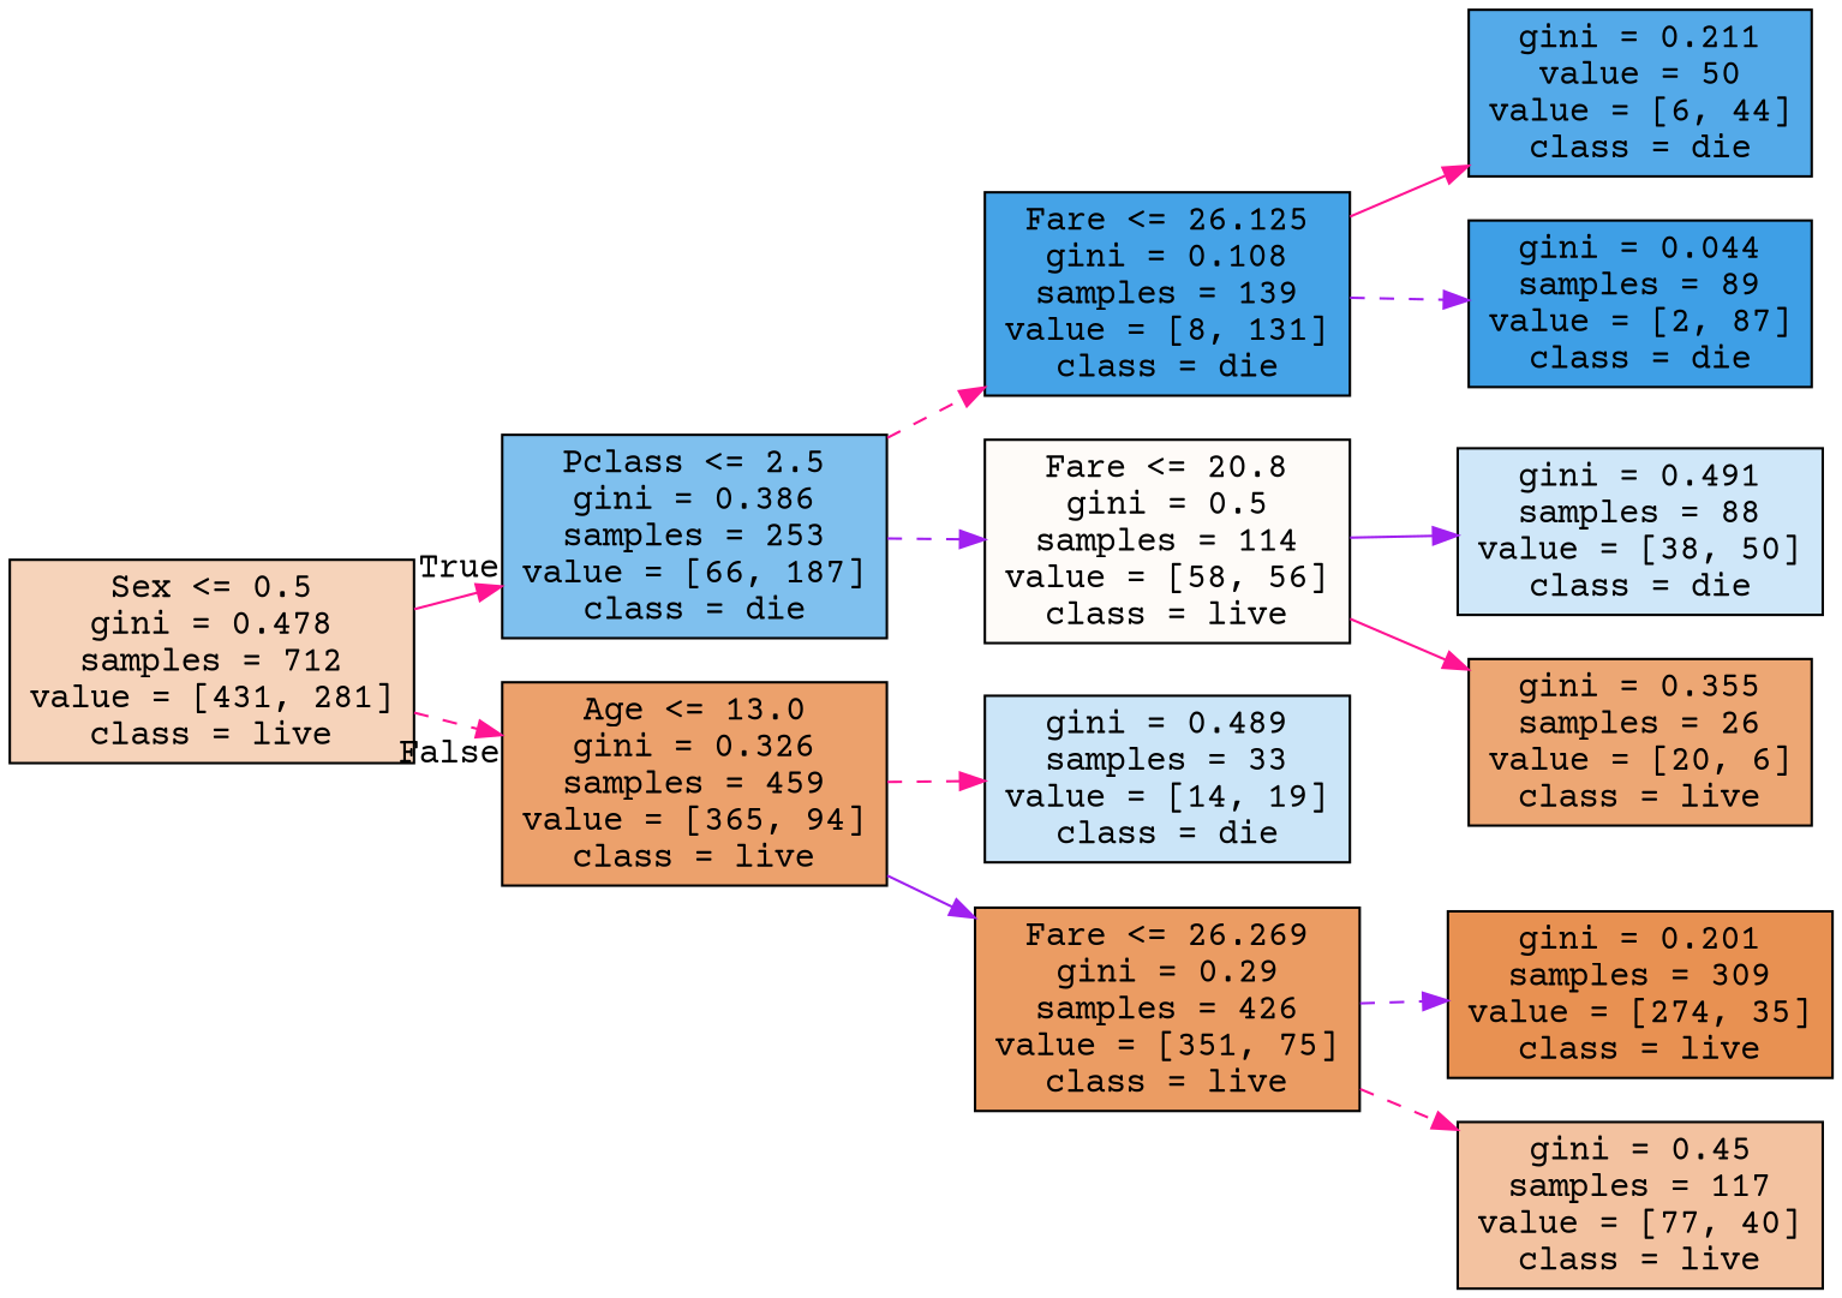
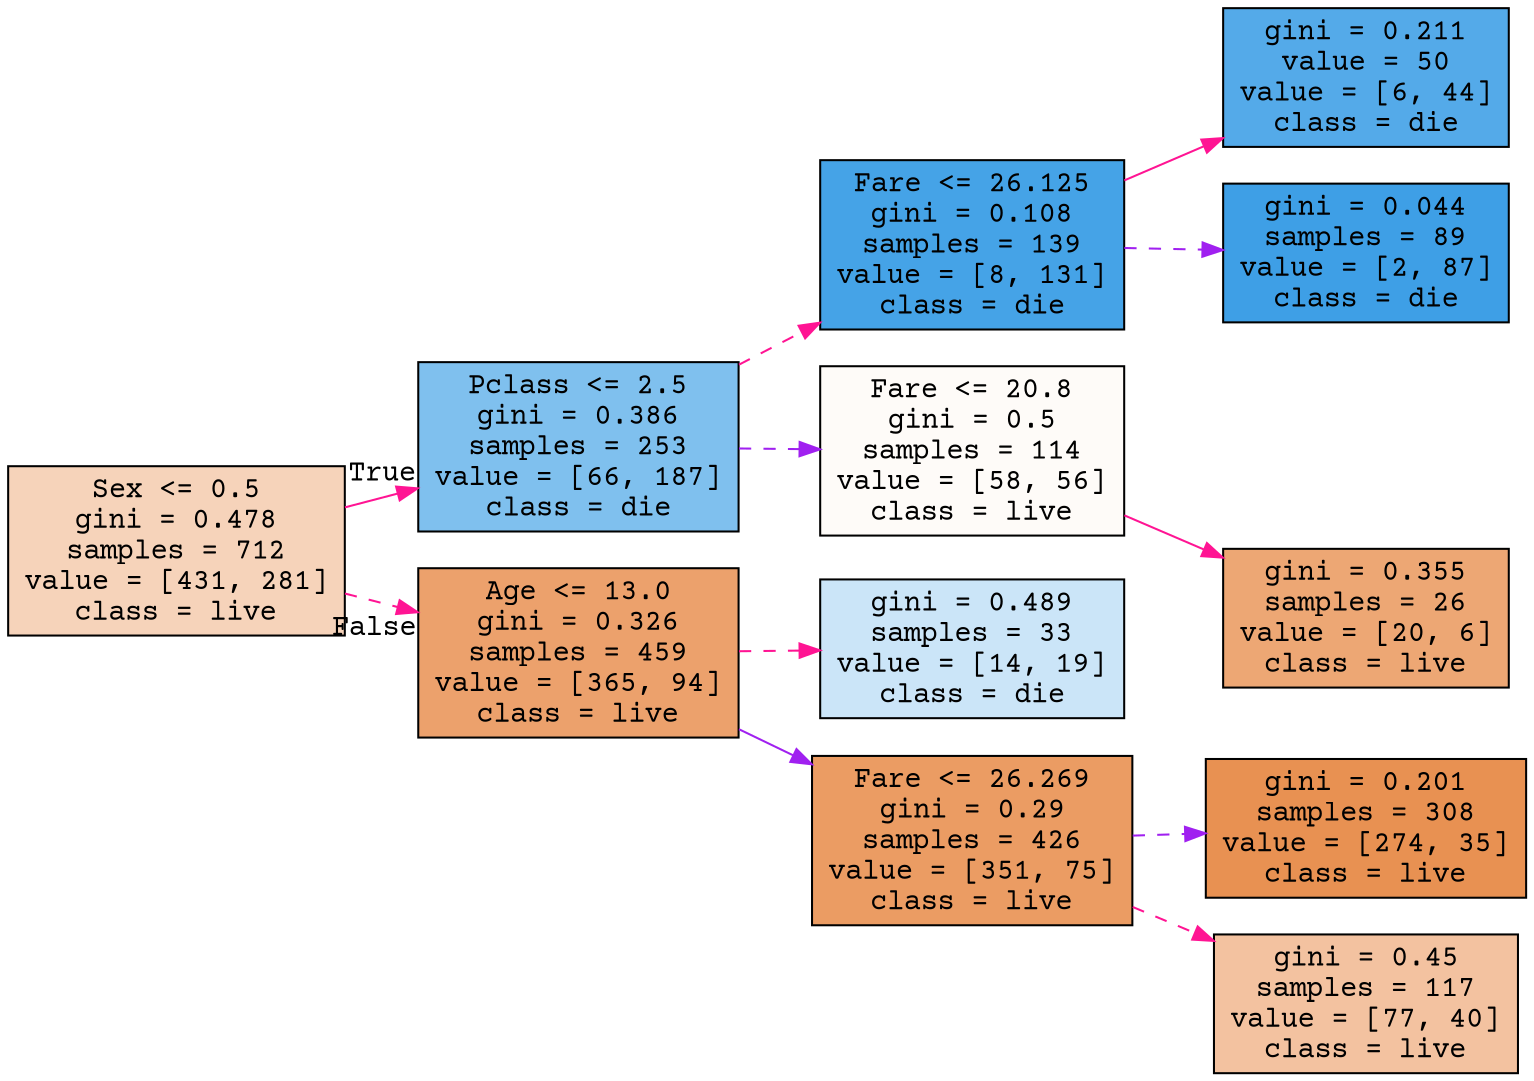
  digraph {
    fontname="Courier Prime"
    rankdir=LR
    node [color=black fontname="Courier Prime" shape=box style=filled]
    edge [color=deeppink fontname="Courier Prime" style=dashed]
    n1 [fillcolor="#f6d3ba" label="Sex <= 0.5\ngini = 0.478\nsamples = 712\nvalue = [431, 281]\nclass = live"]
    n2 [fillcolor="#7fc0ee" label="Pclass <= 2.5\ngini = 0.386\nsamples = 253\nvalue = [66, 187]\nclass = die"]
    n3 [fillcolor="#eca16c" label="Age <= 13.0\ngini = 0.326\nsamples = 459\nvalue = [365, 94]\nclass = live"]
    n4 [fillcolor="#45a3e7" label="Fare <= 26.125\ngini = 0.108\nsamples = 139\nvalue = [8, 131]\nclass = die"]
    n5 [fillcolor="#fefbf8" label="Fare <= 20.8\ngini = 0.5\nsamples = 114\nvalue = [58, 56]\nclass = live"]
    n6 [fillcolor="#cbe5f8" label="gini = 0.489\nsamples = 33\nvalue = [14, 19]\nclass = die"]
    n7 [fillcolor="#eb9c63" label="Fare <= 26.269\ngini = 0.29\nsamples = 426\nvalue = [351, 75]\nclass = live"]
    n8 [fillcolor="#54aae9" label="gini = 0.211\nvalue = 50\nvalue = [6, 44]\nclass = die"]
    n9 [fillcolor="#3e9fe6" label="gini = 0.044\nsamples = 89\nvalue = [2, 87]\nclass = die"]
-   n10 [fillcolor="#cfe7f9" label="gini = 0.491\nsamples = 88\nvalue = [38, 50]\nclass = die"]
    n11 [fillcolor="#eda774" label="gini = 0.355\nsamples = 26\nvalue = [20, 6]\nclass = live"]
-   n12 [fillcolor="#e89152" label="gini = 0.201\nsamples = 309\nvalue = [274, 35]\nclass = live"]
+   n12 [fillcolor="#e89152" label="gini = 0.201\nsamples = 308\nvalue = [274, 35]\nclass = live"]
    n13 [fillcolor="#f3c2a0" label="gini = 0.45\nsamples = 117\nvalue = [77, 40]\nclass = live"]
    n1 -> n2 [headlabel=True labelangle=45 labeldistance=2.5 style=solid]
    n1 -> n3 [headlabel=False labelangle=-45 labeldistance=2.5]
    n2 -> n4
    n2 -> n5 [color=purple]
    n3 -> n6
    n3 -> n7 [color=purple style=solid]
    n4 -> n8 [style=solid]
    n4 -> n9 [color=purple]
-   n5 -> n10 [color=purple style=solid]
    n5 -> n11 [style=solid]
    n7 -> n12 [color=purple]
    n7 -> n13
  }
